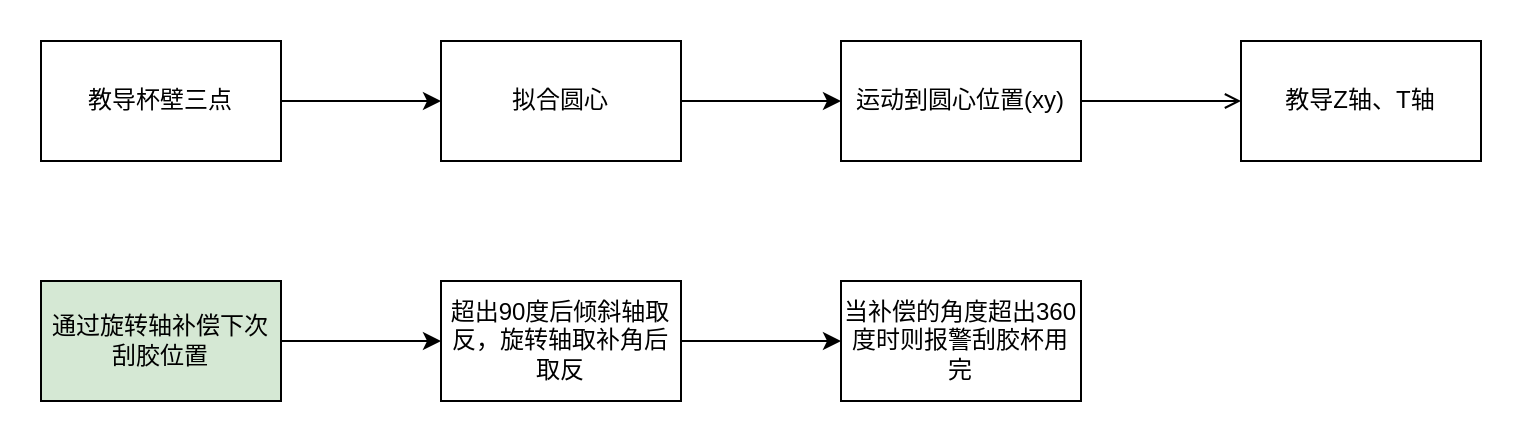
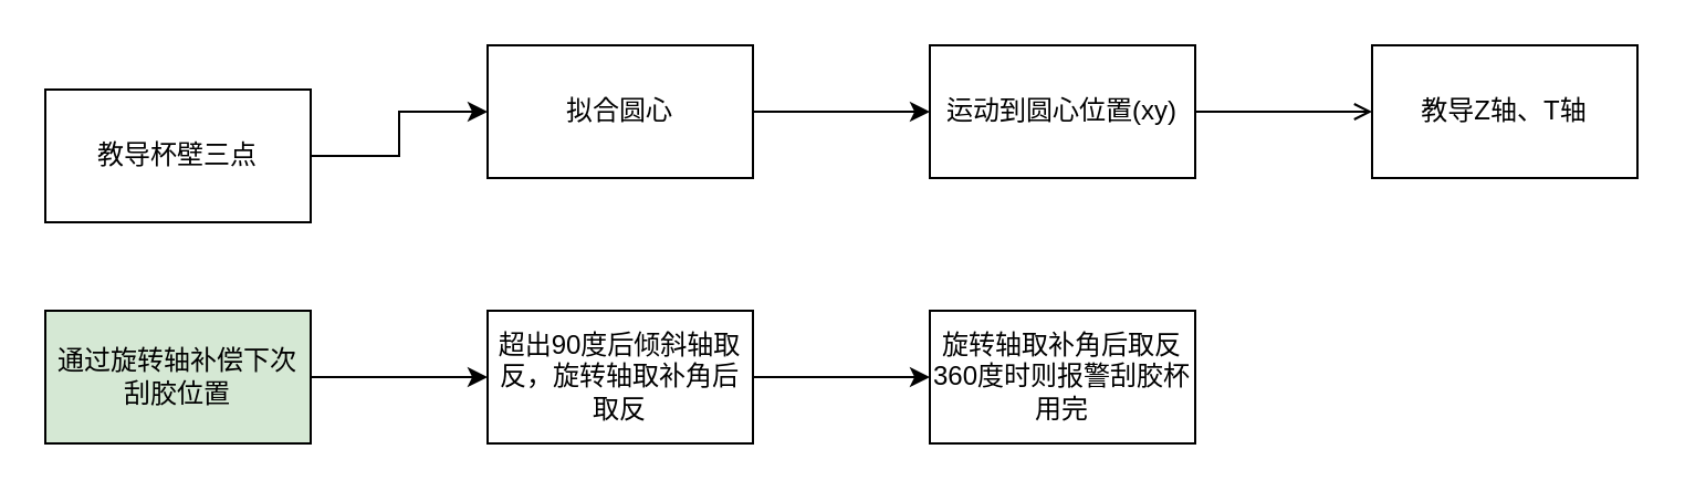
  <mxCell id="0" />
  <mxCell id="1" parent="0" />
  <mxCell id="2" value="" style="edgeStyle=orthogonalEdgeStyle;rounded=0;orthogonalLoop=1;jettySize=auto;html=1;" edge="1" parent="1" source="3" target="5"><mxGeometry relative="1" as="geometry" /></mxCell>
- <mxCell id="3" value="教导杯壁三点" style="rounded=0;whiteSpace=wrap;html=1;" vertex="1" parent="1"><mxGeometry x="20" y="20" width="120" height="60" as="geometry" /></mxCell>
+ <mxCell id="3" value="教导杯壁三点" style="rounded=0;whiteSpace=wrap;html=1;" vertex="1" parent="1"><mxGeometry x="20" y="40" width="120" height="60" as="geometry" /></mxCell>
  <mxCell id="4" value="" style="edgeStyle=orthogonalEdgeStyle;rounded=0;orthogonalLoop=1;jettySize=auto;html=1;" edge="1" parent="1" source="5" target="7"><mxGeometry relative="1" as="geometry" /></mxCell>
  <mxCell id="5" value="拟合圆心" style="whiteSpace=wrap;html=1;rounded=0;" vertex="1" parent="1"><mxGeometry x="220" y="20" width="120" height="60" as="geometry" /></mxCell>
  <mxCell id="6" value="" style="edgeStyle=orthogonalEdgeStyle;rounded=0;orthogonalLoop=1;jettySize=auto;html=1;endArrow=open;" edge="1" parent="1" source="7" target="8"><mxGeometry relative="1" as="geometry" /></mxCell>
  <mxCell id="7" value="运动到圆心位置(xy)" style="whiteSpace=wrap;html=1;rounded=0;" vertex="1" parent="1"><mxGeometry x="420" y="20" width="120" height="60" as="geometry" /></mxCell>
  <mxCell id="8" value="教导Z轴、T轴" style="whiteSpace=wrap;html=1;rounded=0;" vertex="1" parent="1"><mxGeometry x="620" y="20" width="120" height="60" as="geometry" /></mxCell>
  <mxCell id="9" value="" style="edgeStyle=orthogonalEdgeStyle;rounded=0;orthogonalLoop=1;jettySize=auto;html=1;" edge="1" parent="1" source="10" target="12"><mxGeometry relative="1" as="geometry" /></mxCell>
  <mxCell id="10" value="通过旋转轴补偿下次刮胶位置" style="whiteSpace=wrap;html=1;rounded=0;fillColor=#d5e8d4;" vertex="1" parent="1"><mxGeometry x="20" y="140" width="120" height="60" as="geometry" /></mxCell>
  <mxCell id="11" value="" style="edgeStyle=orthogonalEdgeStyle;rounded=0;orthogonalLoop=1;jettySize=auto;html=1;" edge="1" parent="1" source="12" target="13"><mxGeometry relative="1" as="geometry" /></mxCell>
  <mxCell id="12" value="超出90度后倾斜轴取反，旋转轴取补角后取反" style="whiteSpace=wrap;html=1;rounded=0;" vertex="1" parent="1"><mxGeometry x="220" y="140" width="120" height="60" as="geometry" /></mxCell>
- <mxCell id="13" value="当补偿的角度超出360度时则报警刮胶杯用完" style="whiteSpace=wrap;html=1;rounded=0;" vertex="1" parent="1"><mxGeometry x="420" y="140" width="120" height="60" as="geometry" /></mxCell>
+ <mxCell id="13" value="旋转轴取补角后取反360度时则报警刮胶杯用完" style="whiteSpace=wrap;html=1;rounded=0;" vertex="1" parent="1"><mxGeometry x="420" y="140" width="120" height="60" as="geometry" /></mxCell>
